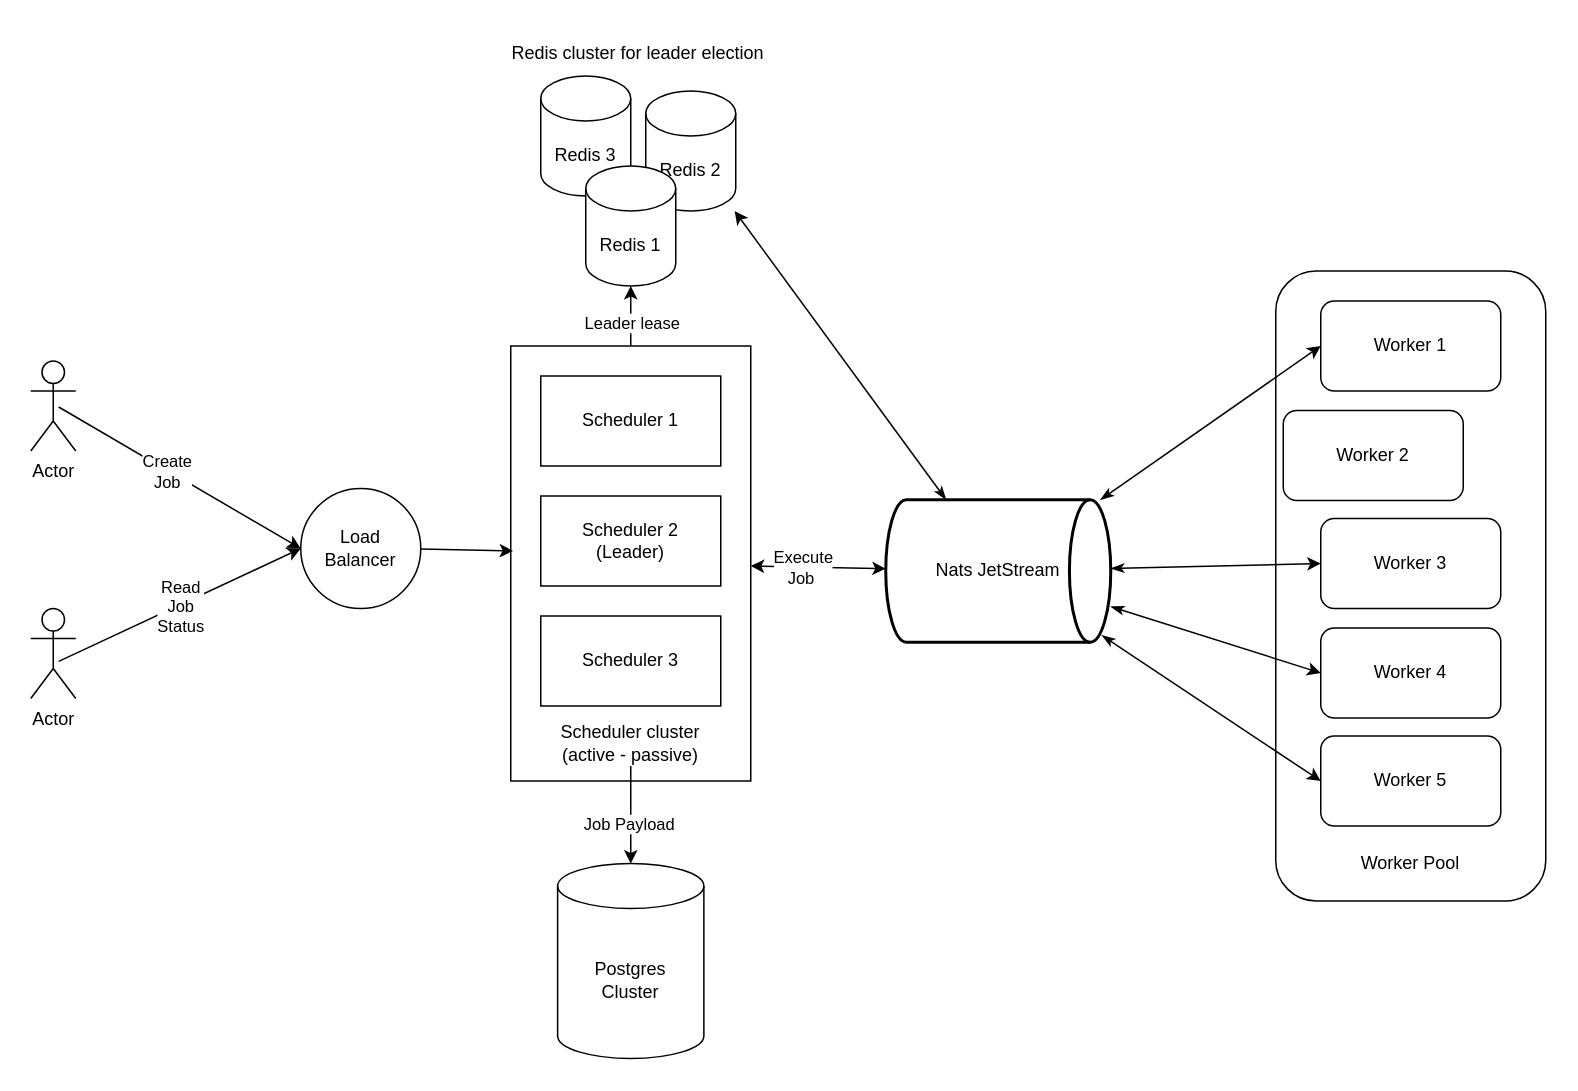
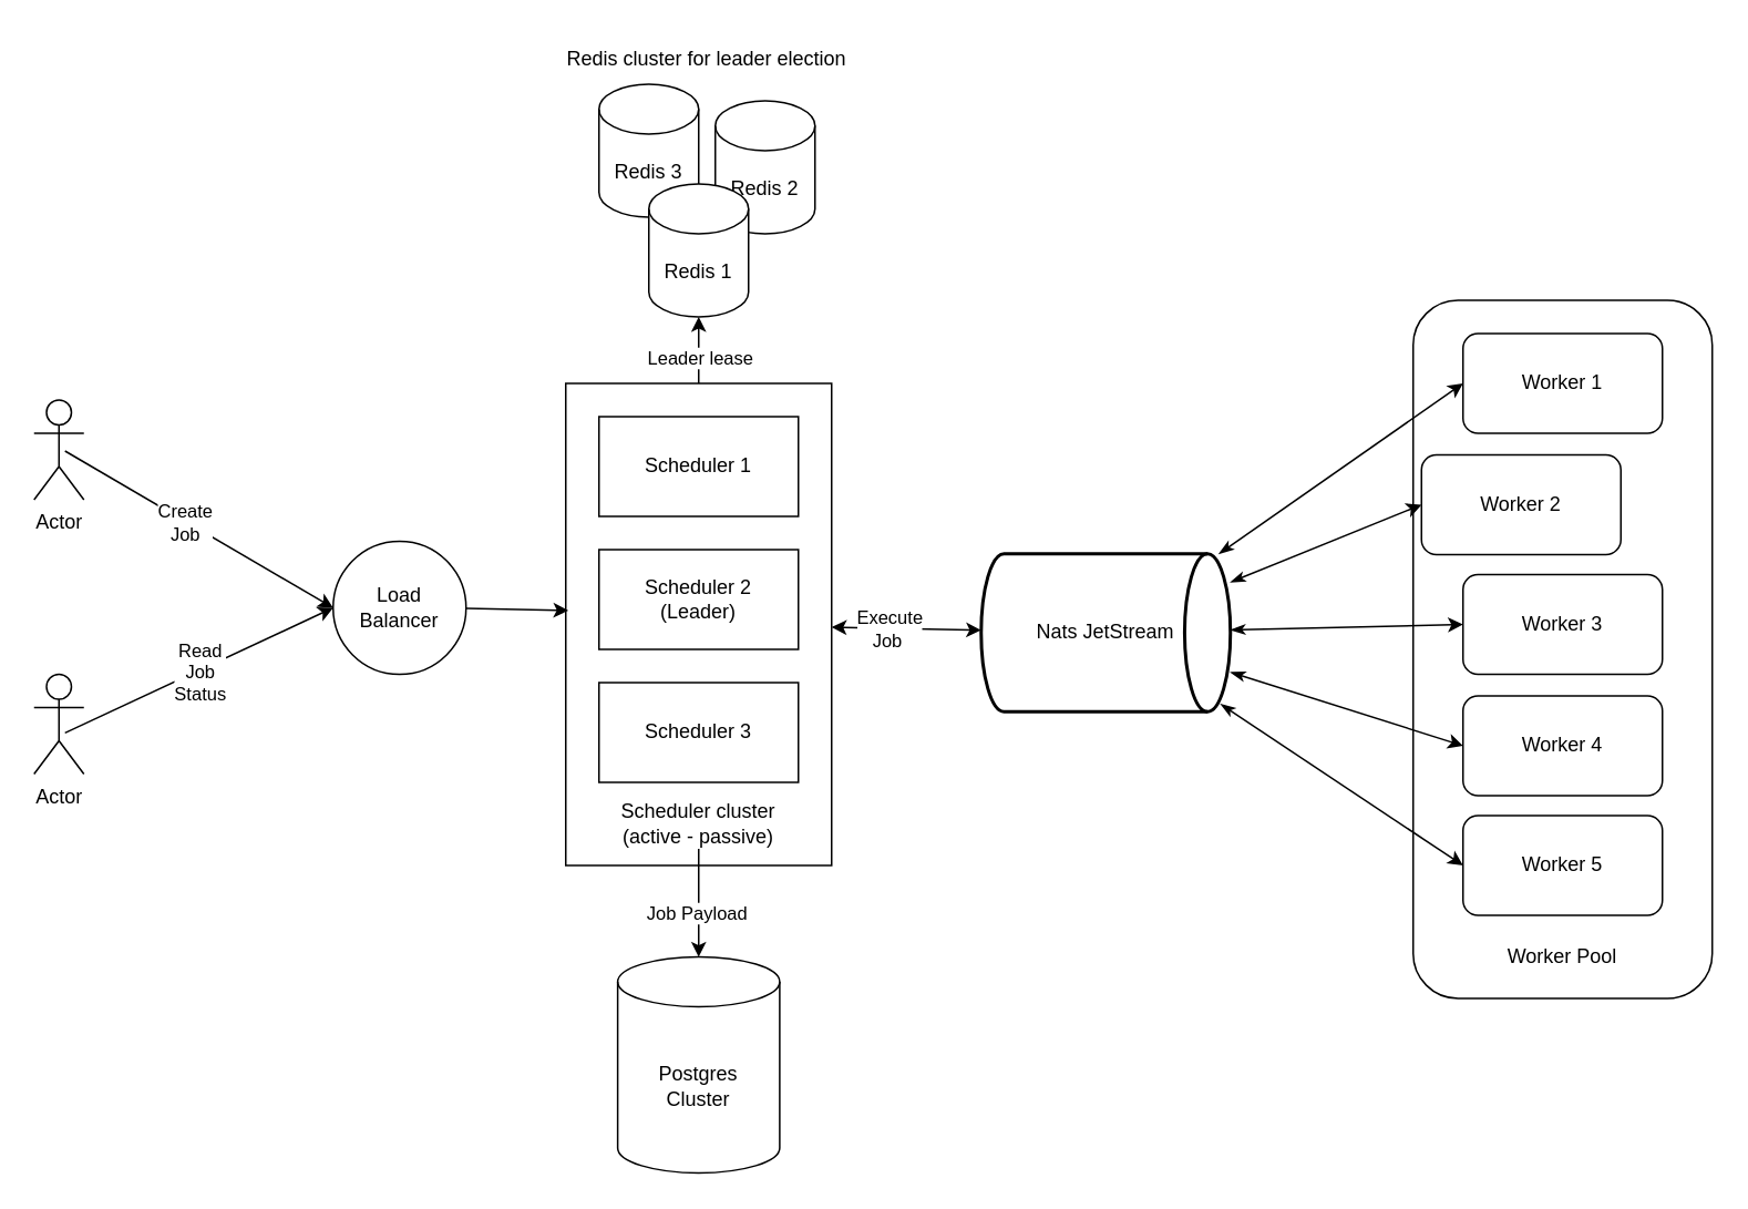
  <mxCell id="0" />
  <mxCell id="1" parent="0" />
  <mxCell id="2" value="" style="group" vertex="1" connectable="0" parent="1"><mxGeometry x="20" y="20" width="1010" height="685" as="geometry" /></mxCell>
  <mxCell id="3" value="" style="rounded=1;whiteSpace=wrap;html=1;fillColor=none;" parent="2" vertex="1"><mxGeometry x="830" y="160" width="180" height="420" as="geometry" /></mxCell>
  <mxCell id="4" style="edgeStyle=none;html=1;" parent="2" source="17" edge="1"><mxGeometry relative="1" as="geometry"><mxPoint x="400" y="170" as="targetPoint" /></mxGeometry></mxCell>
  <mxCell id="5" value="Leader lease" style="edgeLabel;html=1;align=center;verticalAlign=middle;resizable=0;points=[];" parent="4" vertex="1" connectable="0"><mxGeometry x="-0.191" relative="1" as="geometry"><mxPoint as="offset" /></mxGeometry></mxCell>
  <mxCell id="6" style="edgeStyle=none;html=1;startArrow=classic;startFill=1;" parent="2" source="17" target="15" edge="1"><mxGeometry relative="1" as="geometry" /></mxCell>
  <mxCell id="7" value="Execute &lt;br&gt;Job&amp;nbsp;" style="edgeLabel;html=1;align=center;verticalAlign=middle;resizable=0;points=[];labelBackgroundColor=default;" parent="6" vertex="1" connectable="0"><mxGeometry x="-0.245" relative="1" as="geometry"><mxPoint x="1" as="offset" /></mxGeometry></mxCell>
  <mxCell id="8" value="Actor" style="shape=umlActor;verticalLabelPosition=bottom;verticalAlign=top;html=1;outlineConnect=0;" parent="2" vertex="1"><mxGeometry y="220" width="30" height="60" as="geometry" /></mxCell>
  <mxCell id="9" value="Postgres&lt;br&gt;&lt;div&gt;Cluster&lt;/div&gt;" style="shape=cylinder3;whiteSpace=wrap;html=1;boundedLbl=1;backgroundOutline=1;size=15;" parent="2" vertex="1"><mxGeometry x="351.25" y="555" width="97.5" height="130" as="geometry" /></mxCell>
  <mxCell id="10" style="edgeStyle=none;html=1;entryX=0;entryY=0.5;entryDx=0;entryDy=0;startArrow=classicThin;startFill=1;" parent="2" source="15" target="24" edge="1"><mxGeometry relative="1" as="geometry" /></mxCell>
- <mxCell id="11" style="edgeStyle=none;html=1;startArrow=classicThin;startFill=1;" parent="2" source="15" target="33" edge="1"><mxGeometry relative="1" as="geometry" /></mxCell>
+ <mxCell id="11" style="edgeStyle=none;html=1;entryX=0;entryY=0.5;entryDx=0;entryDy=0;startArrow=classicThin;startFill=1;" parent="2" source="15" target="25" edge="1"><mxGeometry relative="1" as="geometry" /></mxCell>
  <mxCell id="12" style="edgeStyle=none;html=1;entryX=0;entryY=0.5;entryDx=0;entryDy=0;startArrow=classicThin;startFill=1;" parent="2" source="15" target="26" edge="1"><mxGeometry relative="1" as="geometry" /></mxCell>
  <mxCell id="13" style="edgeStyle=none;html=1;entryX=0;entryY=0.5;entryDx=0;entryDy=0;startArrow=classicThin;startFill=1;" parent="2" source="15" target="27" edge="1"><mxGeometry relative="1" as="geometry" /></mxCell>
  <mxCell id="14" style="edgeStyle=none;html=1;entryX=0;entryY=0.5;entryDx=0;entryDy=0;exitX=0.96;exitY=0.951;exitDx=0;exitDy=0;exitPerimeter=0;startArrow=classicThin;startFill=1;" parent="2" source="15" target="28" edge="1"><mxGeometry relative="1" as="geometry" /></mxCell>
  <mxCell id="15" value="Nats JetStream" style="strokeWidth=2;html=1;shape=mxgraph.flowchart.direct_data;whiteSpace=wrap;align=center;" parent="2" vertex="1"><mxGeometry x="570" y="312.5" width="150" height="95" as="geometry" /></mxCell>
  <mxCell id="16" value="" style="group" parent="2" vertex="1" connectable="0"><mxGeometry x="320" y="210" width="160" height="290" as="geometry" /></mxCell>
  <mxCell id="17" value="" style="rounded=0;whiteSpace=wrap;html=1;labelBackgroundColor=none;fontColor=none;noLabel=1;fillColor=none;" parent="16" vertex="1"><mxGeometry width="160" height="290" as="geometry" /></mxCell>
  <mxCell id="18" value="Scheduler 1" style="rounded=0;whiteSpace=wrap;html=1;flipV=1;" parent="16" vertex="1"><mxGeometry x="20" y="20" width="120" height="60" as="geometry" /></mxCell>
  <mxCell id="19" value="Scheduler 2&lt;br&gt;(Leader)" style="rounded=0;whiteSpace=wrap;html=1;" parent="16" vertex="1"><mxGeometry x="20" y="100" width="120" height="60" as="geometry" /></mxCell>
  <mxCell id="20" value="Scheduler 3" style="rounded=0;whiteSpace=wrap;html=1;" parent="16" vertex="1"><mxGeometry x="20" y="180" width="120" height="60" as="geometry" /></mxCell>
  <mxCell id="21" value="Scheduler cluster&lt;br&gt;(active - passive)" style="text;html=1;align=center;verticalAlign=middle;whiteSpace=wrap;rounded=0;" parent="16" vertex="1"><mxGeometry x="10" y="250" width="140" height="30" as="geometry" /></mxCell>
  <mxCell id="22" style="edgeStyle=none;html=1;" parent="2" source="21" target="9" edge="1"><mxGeometry relative="1" as="geometry" /></mxCell>
  <mxCell id="23" value="Job Payload" style="edgeLabel;html=1;align=center;verticalAlign=middle;resizable=0;points=[];" parent="22" vertex="1" connectable="0"><mxGeometry x="0.182" y="-2" relative="1" as="geometry"><mxPoint as="offset" /></mxGeometry></mxCell>
  <mxCell id="24" value="Worker 1" style="rounded=1;whiteSpace=wrap;html=1;" parent="2" vertex="1"><mxGeometry x="860" y="180" width="120" height="60" as="geometry" /></mxCell>
  <mxCell id="25" value="Worker 2" style="rounded=1;whiteSpace=wrap;html=1;" parent="2" vertex="1"><mxGeometry x="835" y="253" width="120" height="60" as="geometry" /></mxCell>
  <mxCell id="26" value="Worker 3" style="rounded=1;whiteSpace=wrap;html=1;" parent="2" vertex="1"><mxGeometry x="860" y="325" width="120" height="60" as="geometry" /></mxCell>
  <mxCell id="27" value="Worker 4" style="rounded=1;whiteSpace=wrap;html=1;" parent="2" vertex="1"><mxGeometry x="860" y="398" width="120" height="60" as="geometry" /></mxCell>
  <mxCell id="28" value="Worker 5" style="rounded=1;whiteSpace=wrap;html=1;" parent="2" vertex="1"><mxGeometry x="860" y="470" width="120" height="60" as="geometry" /></mxCell>
  <mxCell id="29" value="Worker Pool" style="text;html=1;align=center;verticalAlign=middle;whiteSpace=wrap;rounded=0;" parent="2" vertex="1"><mxGeometry x="875" y="540" width="90" height="30" as="geometry" /></mxCell>
  <mxCell id="30" value="" style="group" parent="2" vertex="1" connectable="0"><mxGeometry x="300" width="210" height="170" as="geometry" /></mxCell>
  <mxCell id="31" value="Redis cluster for leader election" style="text;html=1;align=center;verticalAlign=middle;whiteSpace=wrap;rounded=0;container=0;" parent="30" vertex="1"><mxGeometry width="210" height="30" as="geometry" /></mxCell>
  <mxCell id="32" value="Redis 3" style="shape=cylinder3;whiteSpace=wrap;html=1;boundedLbl=1;backgroundOutline=1;size=15;" parent="30" vertex="1"><mxGeometry x="40" y="30" width="60" height="80" as="geometry" /></mxCell>
  <mxCell id="33" value="Redis 2" style="shape=cylinder3;whiteSpace=wrap;html=1;boundedLbl=1;backgroundOutline=1;size=15;" parent="30" vertex="1"><mxGeometry x="110" y="40" width="60" height="80" as="geometry" /></mxCell>
  <mxCell id="34" value="Redis 1" style="shape=cylinder3;whiteSpace=wrap;html=1;boundedLbl=1;backgroundOutline=1;size=15;" parent="30" vertex="1"><mxGeometry x="70" y="90" width="60" height="80" as="geometry" /></mxCell>
  <mxCell id="35" value="Actor" style="shape=umlActor;verticalLabelPosition=bottom;verticalAlign=top;html=1;outlineConnect=0;" parent="2" vertex="1"><mxGeometry y="385" width="30" height="60" as="geometry" /></mxCell>
  <mxCell id="36" style="edgeStyle=none;html=1;entryX=0;entryY=0.5;entryDx=0;entryDy=0;" parent="2" target="40" edge="1"><mxGeometry relative="1" as="geometry"><mxPoint x="18.64" y="250.667" as="sourcePoint" /><mxPoint x="211.36" y="249.34" as="targetPoint" /></mxGeometry></mxCell>
  <mxCell id="37" value="Create&lt;br&gt;Job" style="edgeLabel;html=1;align=center;verticalAlign=middle;resizable=0;points=[];labelBackgroundColor=default;" parent="36" vertex="1" connectable="0"><mxGeometry x="-0.096" y="-1" relative="1" as="geometry"><mxPoint as="offset" /></mxGeometry></mxCell>
  <mxCell id="38" style="edgeStyle=none;html=1;entryX=0;entryY=0.5;entryDx=0;entryDy=0;" parent="2" target="40" edge="1"><mxGeometry relative="1" as="geometry"><mxPoint x="18.64" y="420.241" as="sourcePoint" /><mxPoint x="209.92" y="420.0" as="targetPoint" /></mxGeometry></mxCell>
  <mxCell id="39" value="Read&lt;br&gt;Job&lt;br&gt;Status" style="edgeLabel;html=1;align=center;verticalAlign=middle;resizable=0;points=[];labelBackgroundColor=default;" parent="38" vertex="1" connectable="0"><mxGeometry x="-0.003" y="-1" relative="1" as="geometry"><mxPoint as="offset" /></mxGeometry></mxCell>
  <mxCell id="40" value="Load&lt;br&gt;Balancer" style="ellipse;whiteSpace=wrap;html=1;aspect=fixed;" parent="2" vertex="1"><mxGeometry x="180" y="305" width="80" height="80" as="geometry" /></mxCell>
  <mxCell id="41" style="edgeStyle=none;html=1;entryX=0.01;entryY=0.471;entryDx=0;entryDy=0;entryPerimeter=0;" parent="2" source="40" target="17" edge="1"><mxGeometry relative="1" as="geometry" /></mxCell>
